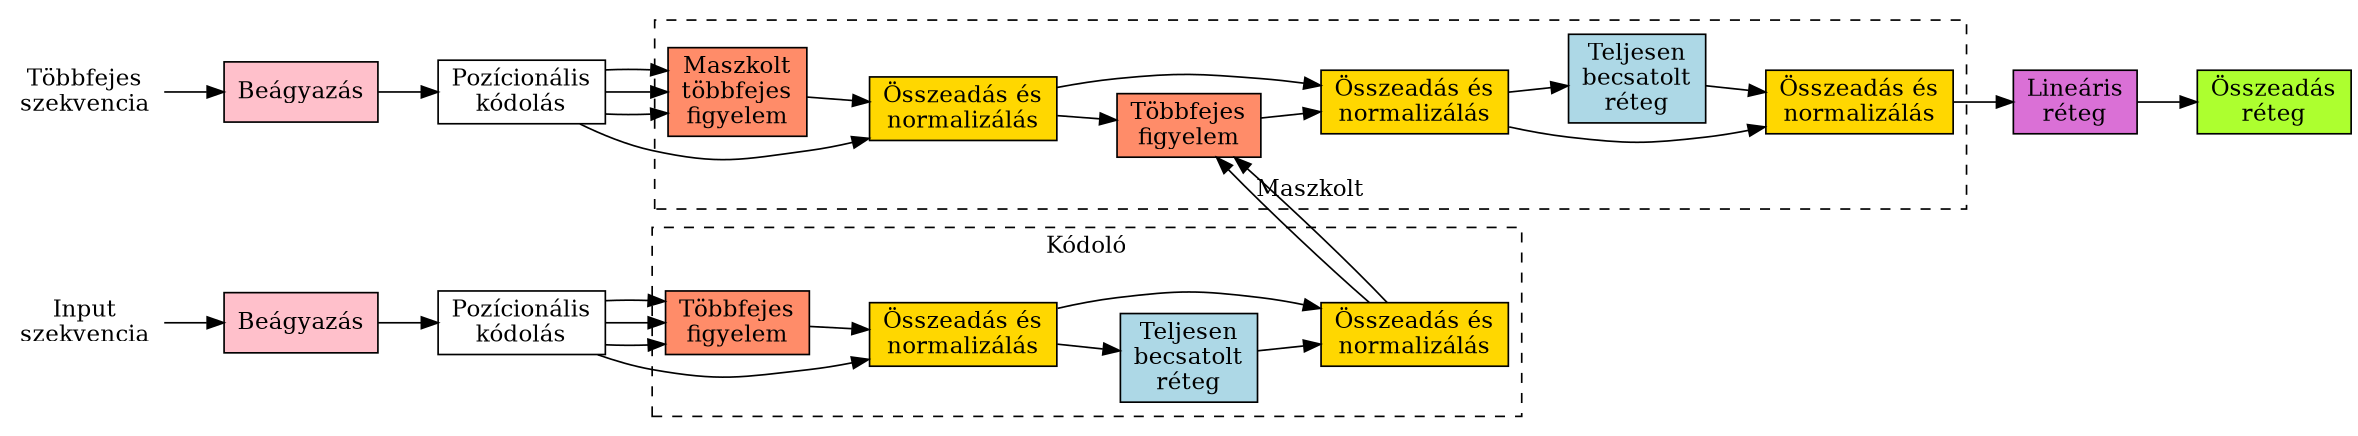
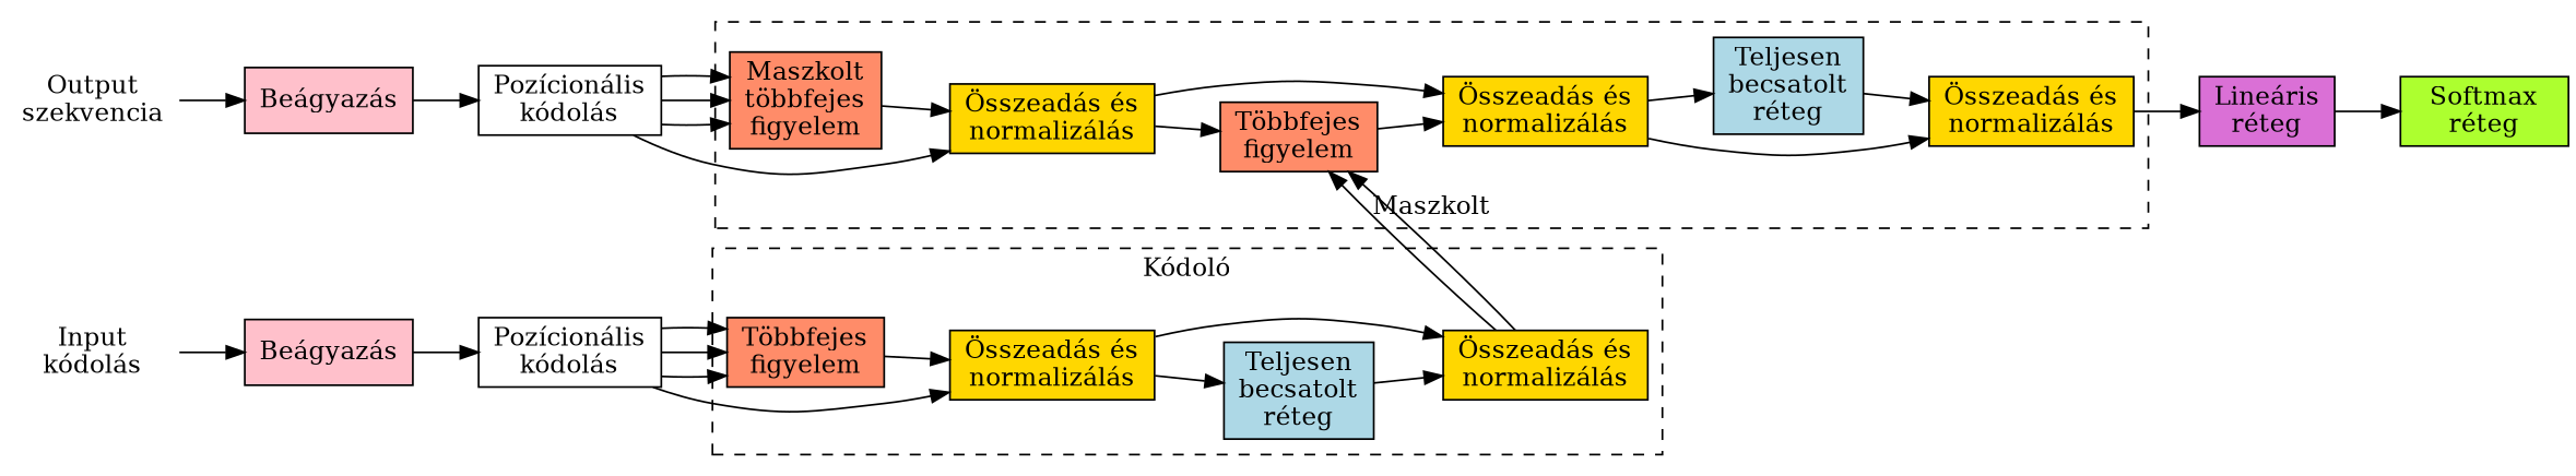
  digraph {
    rankdir=LR
    node [fillcolor=gold1 shape=rectangle style=filled]
    n1 [fillcolor=salmon1 label="Többfejes\nfigyelem"]
    n2 [fillcolor=lightblue label="Teljesen\nbecsatolt\nréteg"]
    n3 [label="Összeadás és\nnormalizálás"]
    n4 [label="Összeadás és\nnormalizálás"]
    n5 [fillcolor=salmon1 label="Maszkolt\ntöbbfejes\nfigyelem"]
    n6 [fillcolor=salmon1 label="Többfejes\nfigyelem"]
    n7 [label="Összeadás és\nnormalizálás"]
    n8 [label="Összeadás és\nnormalizálás"]
    n9 [label="Összeadás és\nnormalizálás"]
    n10 [fillcolor=lightblue label="Teljesen\nbecsatolt\nréteg"]
    n11 [fillcolor=orchid label="Lineáris\nréteg"]
-   n12 [label="Input\nszekvencia" shape=plaintext fillcolor="" style=""]
+   n12 [label="Input\nkódolás" shape=plaintext fillcolor="" style=""]
    n13 [fillcolor=pink label="Beágyazás"]
    n14 [label="Pozícionális\nkódolás" fillcolor="" style=""]
-   n15 [label="Többfejes\nszekvencia" shape=plaintext fillcolor="" style=""]
+   n15 [label="Output\nszekvencia" shape=plaintext fillcolor="" style=""]
    n16 [fillcolor=pink label="Beágyazás"]
    n17 [label="Pozícionális\nkódolás" fillcolor="" style=""]
-   n18 [fillcolor=greenyellow label="Összeadás\nréteg"]
+   n18 [fillcolor=greenyellow label="Softmax\nréteg"]
    subgraph cluster_1 {
      label="Kódoló"
      style=dashed
      n1
      n2
      n3
      n4
    }
    subgraph cluster_2 {
      label=Maszkolt
      labelloc=b
      style=dashed
      n5
      n6
      n7
      n8
      n9
      n10
    }
    n1 -> n3
    n2 -> n4
    n3 -> n2
    n3 -> n4
    n4 -> n6 [constraint=False]
    n4 -> n6 [constraint=False]
    n5 -> n7
    n6 -> n8
    n7 -> n6
    n7 -> n8
    n8 -> n9
    n8 -> n10
    n9 -> n11
    n10 -> n9
    n11 -> n18
    n12 -> n13
    n13 -> n14
    n14 -> n1
    n14 -> n1
    n14 -> n1
    n14 -> n3
    n15 -> n16
    n16 -> n17
    n17 -> n5
    n17 -> n5
    n17 -> n5
    n17 -> n7
  }
